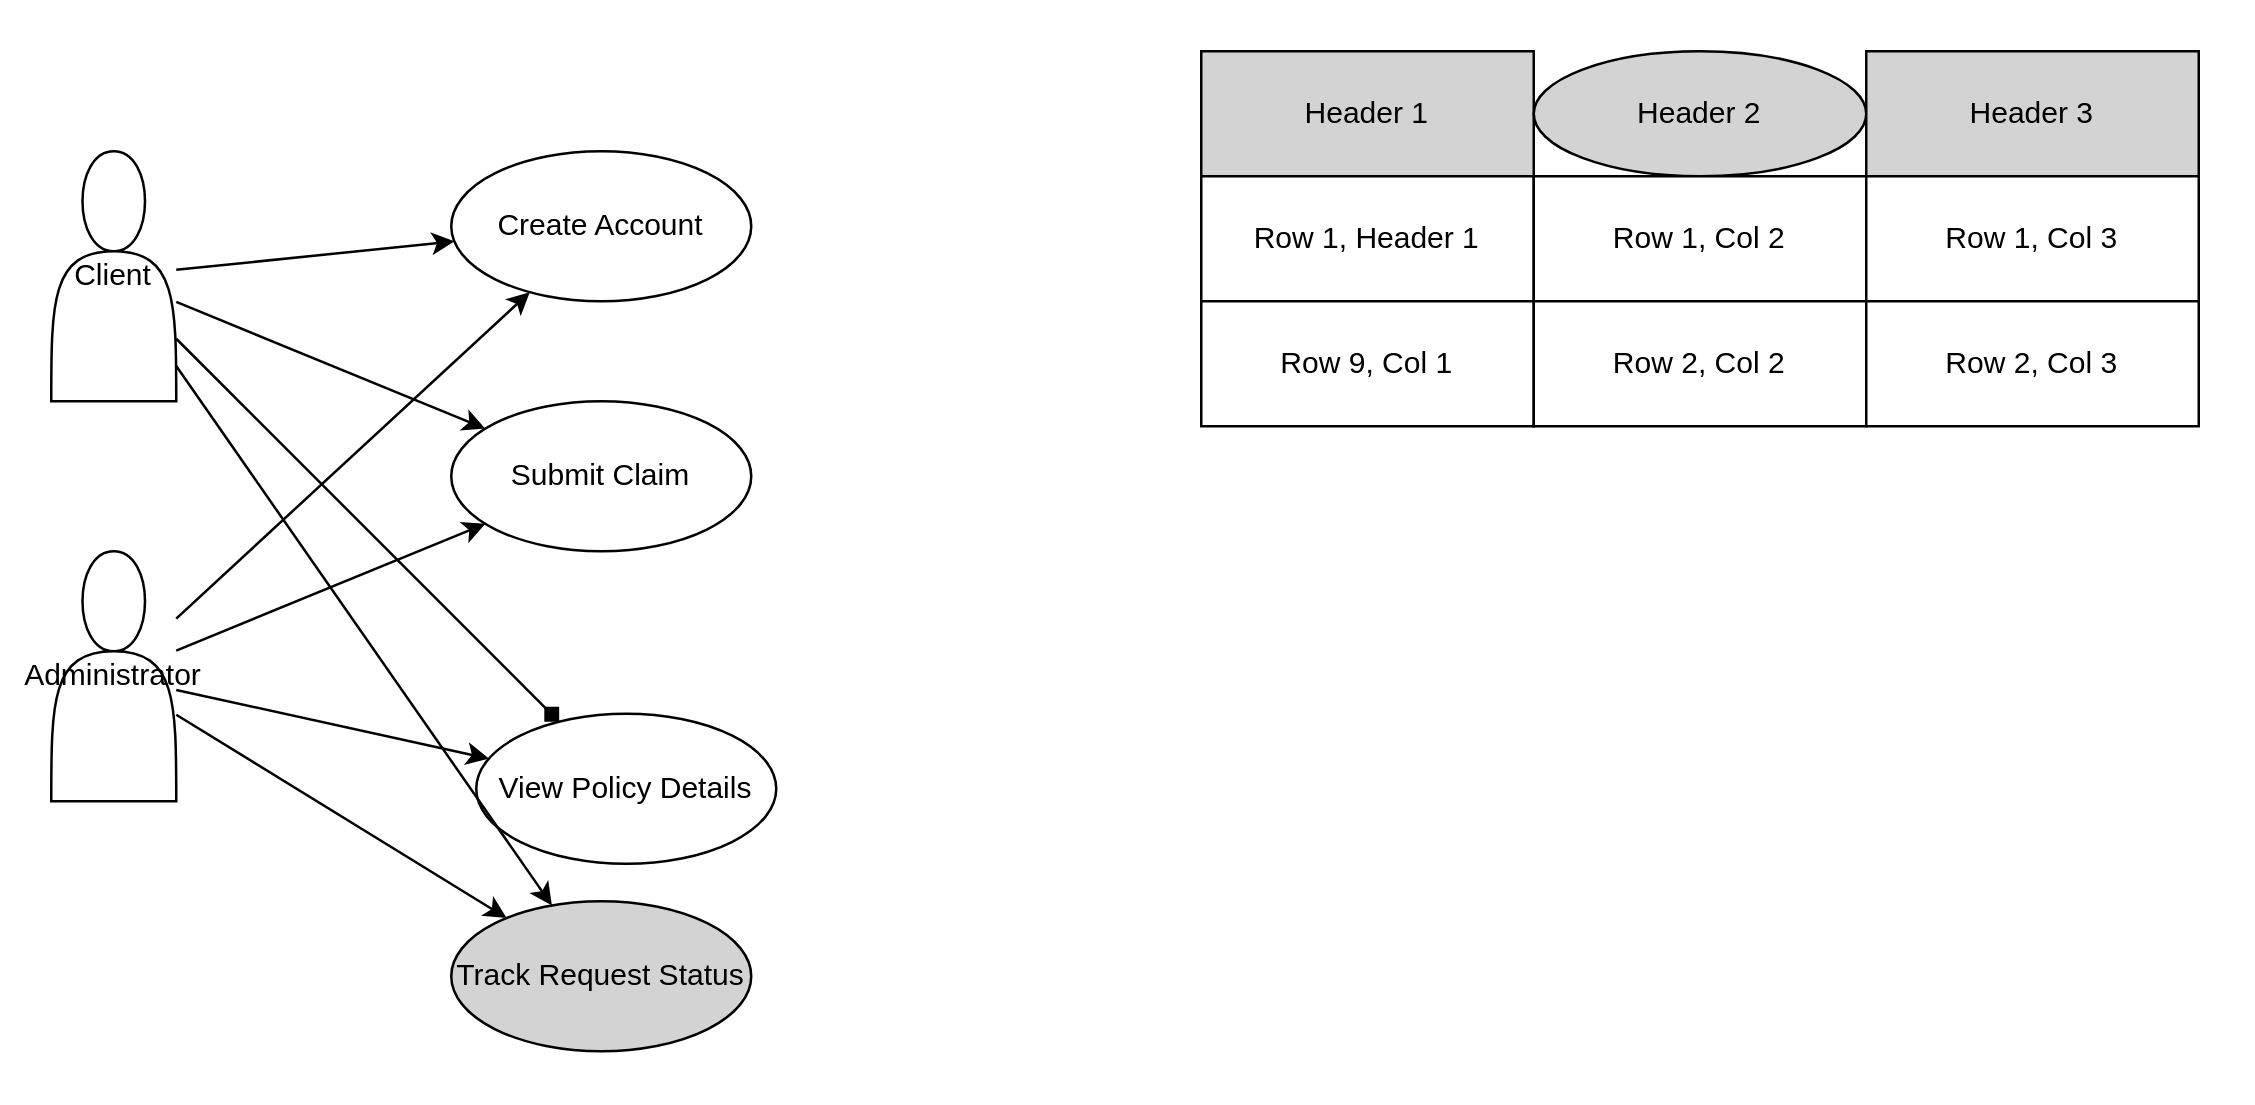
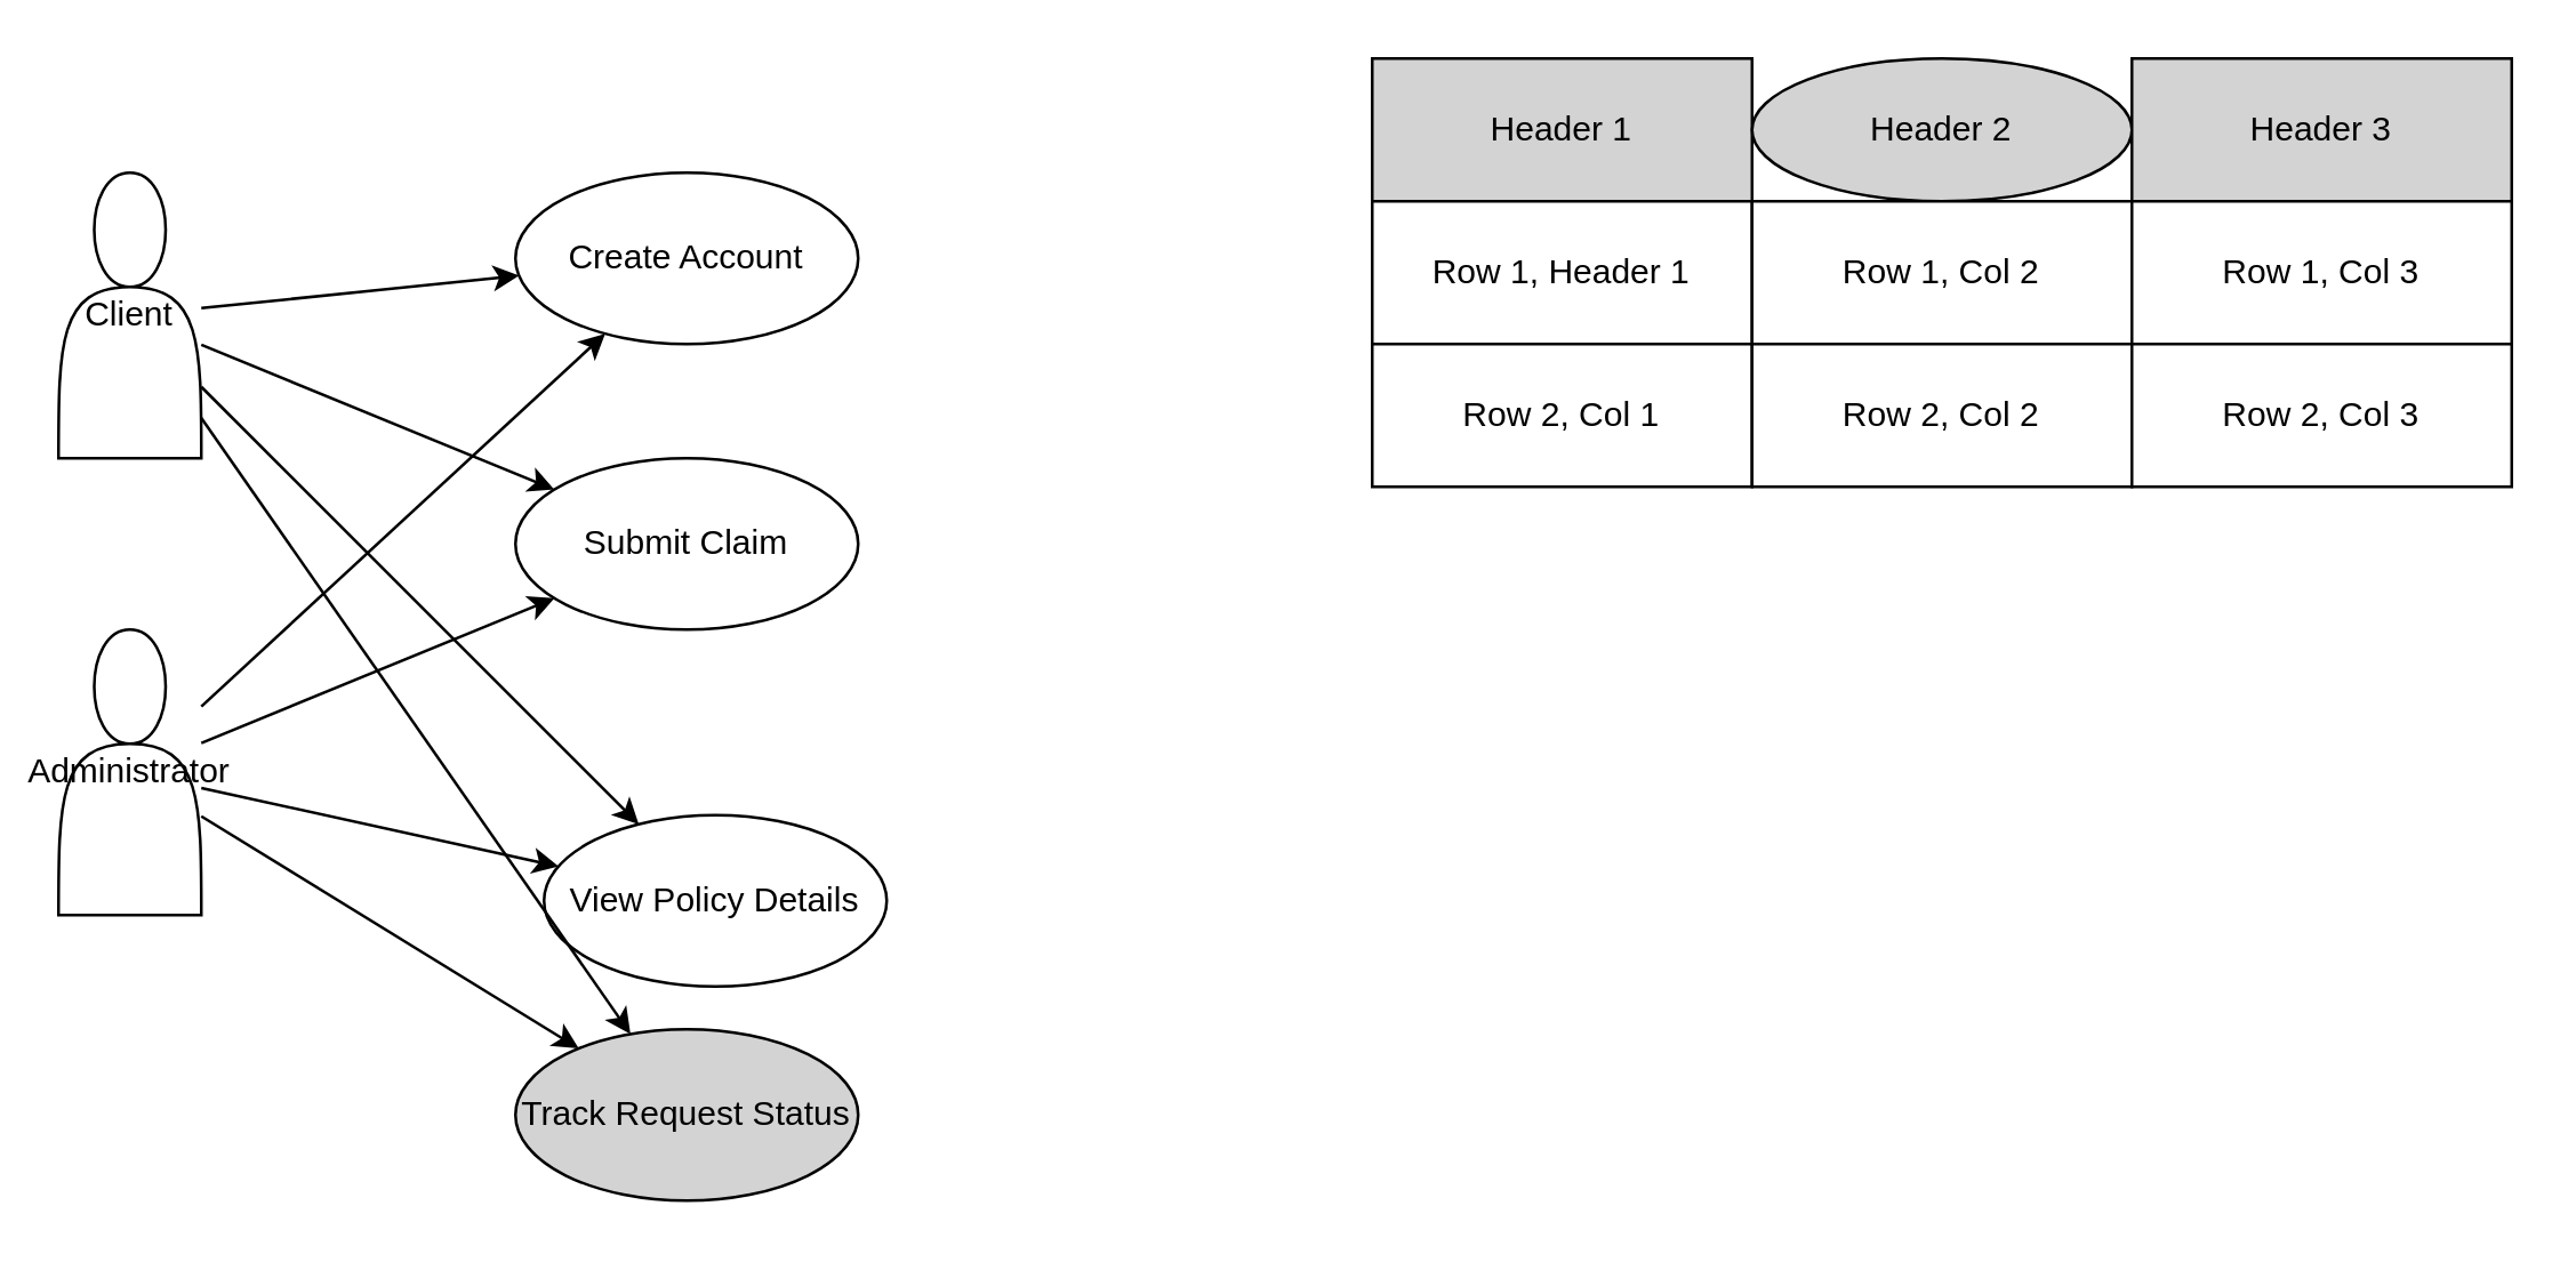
  <mxCell id="0" />
  <mxCell id="1" parent="0" />
  <mxCell id="2" value="Client" style="shape=actor;whiteSpace=wrap;html=1;" vertex="1" parent="1"><mxGeometry x="20" y="60" width="50" height="100" as="geometry" /></mxCell>
  <mxCell id="3" value="Administrator" style="shape=actor;whiteSpace=wrap;html=1;" vertex="1" parent="1"><mxGeometry x="20" y="220" width="50" height="100" as="geometry" /></mxCell>
  <mxCell id="4" value="Create Account" style="ellipse;whiteSpace=wrap;html=1;" vertex="1" parent="1"><mxGeometry x="180" y="60" width="120" height="60" as="geometry" /></mxCell>
  <mxCell id="5" value="Submit Claim" style="ellipse;whiteSpace=wrap;html=1;" vertex="1" parent="1"><mxGeometry x="180" y="160" width="120" height="60" as="geometry" /></mxCell>
  <mxCell id="6" value="View Policy Details" style="ellipse;whiteSpace=wrap;html=1;" vertex="1" parent="1"><mxGeometry x="190" y="285" width="120" height="60" as="geometry" /></mxCell>
  <mxCell id="7" value="Track Request Status" style="ellipse;whiteSpace=wrap;html=1;fillColor=#d3d3d3;" vertex="1" parent="1"><mxGeometry x="180" y="360" width="120" height="60" as="geometry" /></mxCell>
  <mxCell id="8" edge="1" parent="1" source="2" target="4"><mxGeometry relative="1" as="geometry" /></mxCell>
  <mxCell id="9" edge="1" parent="1" source="2" target="5"><mxGeometry relative="1" as="geometry" /></mxCell>
- <mxCell id="10" edge="1" parent="1" source="2" target="6" style="endArrow=diamond;"><mxGeometry relative="1" as="geometry" /></mxCell>
+ <mxCell id="10" edge="1" parent="1" source="2" target="6"><mxGeometry relative="1" as="geometry" /></mxCell>
  <mxCell id="11" edge="1" parent="1" source="2" target="7"><mxGeometry relative="1" as="geometry" /></mxCell>
  <mxCell id="12" edge="1" parent="1" source="3" target="4"><mxGeometry relative="1" as="geometry" /></mxCell>
  <mxCell id="13" edge="1" parent="1" source="3" target="5"><mxGeometry relative="1" as="geometry" /></mxCell>
  <mxCell id="14" edge="1" parent="1" source="3" target="6"><mxGeometry relative="1" as="geometry" /></mxCell>
  <mxCell id="15" edge="1" parent="1" source="3" target="7"><mxGeometry relative="1" as="geometry" /></mxCell>
  <mxCell id="16" style="group" vertex="1" parent="1"><mxGeometry x="480" y="20" width="400" height="200" as="geometry" /></mxCell>
  <mxCell id="17" value="Header 1" style="whiteSpace=wrap;html=1;strokeColor=#000000;fillColor=#D3D3D3;" vertex="1" parent="16"><mxGeometry x="0" y="0" width="133" height="50" as="geometry" /></mxCell>
  <mxCell id="18" value="Header 2" style="ellipse;whiteSpace=wrap;html=1;strokeColor=#000000;fillColor=#D3D3D3;" vertex="1" parent="16"><mxGeometry x="133" y="0" width="133" height="50" as="geometry" /></mxCell>
  <mxCell id="19" value="Header 3" style="whiteSpace=wrap;html=1;strokeColor=#000000;fillColor=#D3D3D3;" vertex="1" parent="16"><mxGeometry x="266" y="0" width="133" height="50" as="geometry" /></mxCell>
  <mxCell id="20" value="Row 1, Header 1" style="whiteSpace=wrap;html=1;strokeColor=#000000;" vertex="1" parent="16"><mxGeometry x="0" y="50" width="133" height="50" as="geometry" /></mxCell>
  <mxCell id="21" value="Row 1, Col 2" style="whiteSpace=wrap;html=1;strokeColor=#000000;" vertex="1" parent="16"><mxGeometry x="133" y="50" width="133" height="50" as="geometry" /></mxCell>
  <mxCell id="22" value="Row 1, Col 3" style="whiteSpace=wrap;html=1;strokeColor=#000000;" vertex="1" parent="16"><mxGeometry x="266" y="50" width="133" height="50" as="geometry" /></mxCell>
- <mxCell id="23" value="Row 9, Col 1" style="whiteSpace=wrap;html=1;strokeColor=#000000;" vertex="1" parent="16"><mxGeometry x="0" y="100" width="133" height="50" as="geometry" /></mxCell>
+ <mxCell id="23" value="Row 2, Col 1" style="whiteSpace=wrap;html=1;strokeColor=#000000;" vertex="1" parent="16"><mxGeometry x="0" y="100" width="133" height="50" as="geometry" /></mxCell>
  <mxCell id="24" value="Row 2, Col 2" style="whiteSpace=wrap;html=1;strokeColor=#000000;" vertex="1" parent="16"><mxGeometry x="133" y="100" width="133" height="50" as="geometry" /></mxCell>
  <mxCell id="25" value="Row 2, Col 3" style="whiteSpace=wrap;html=1;strokeColor=#000000;" vertex="1" parent="16"><mxGeometry x="266" y="100" width="133" height="50" as="geometry" /></mxCell>
